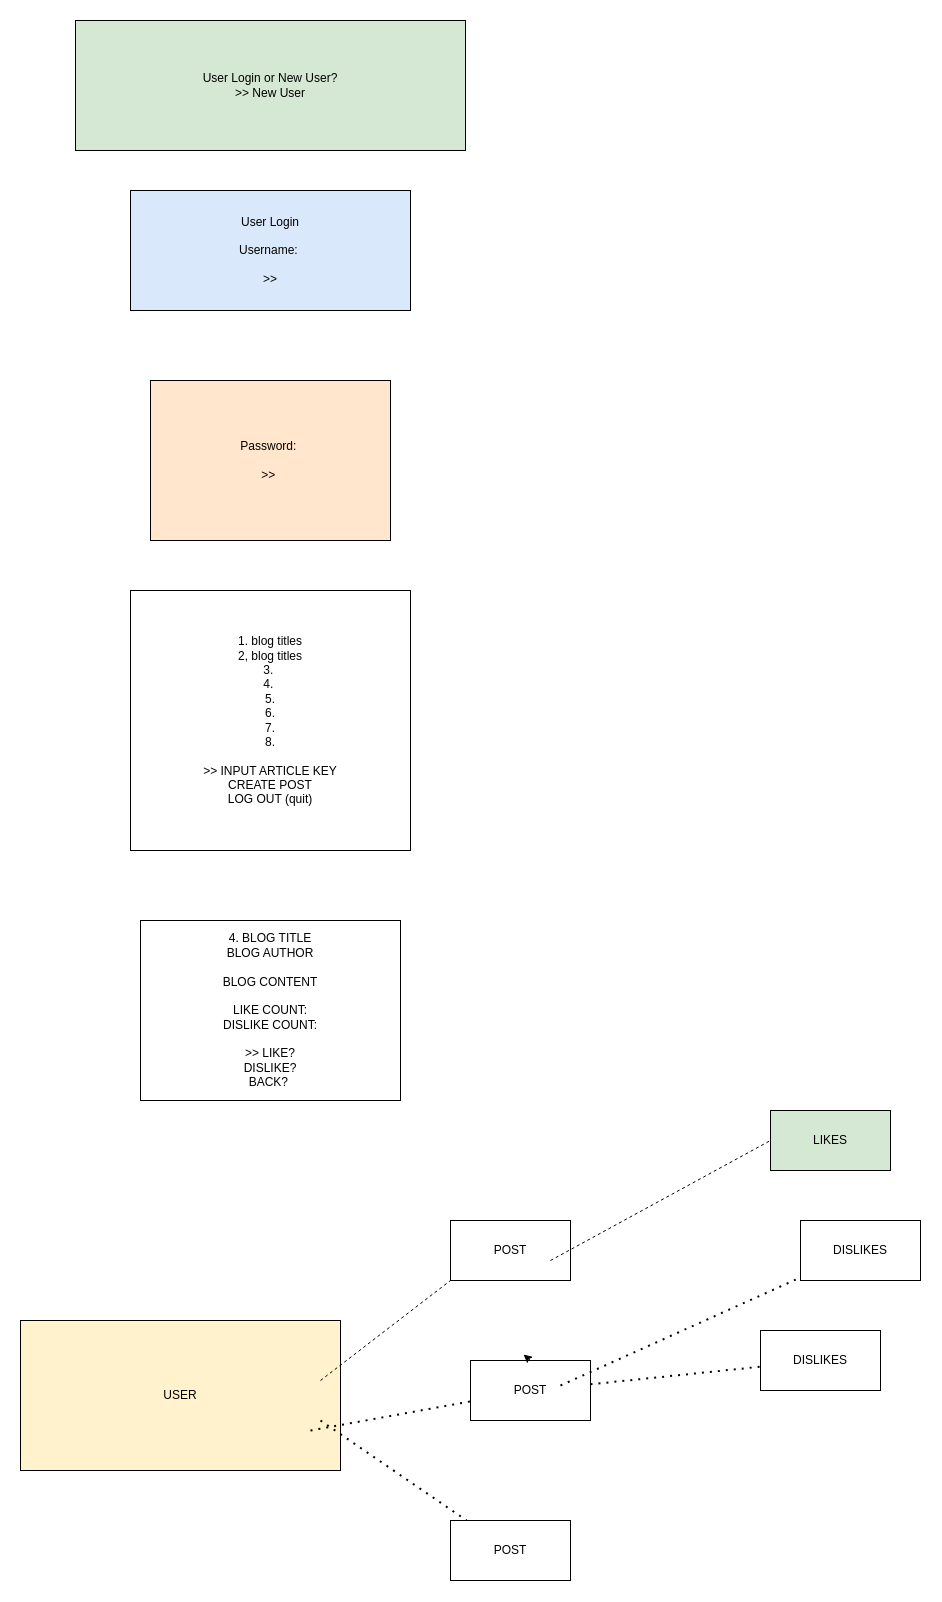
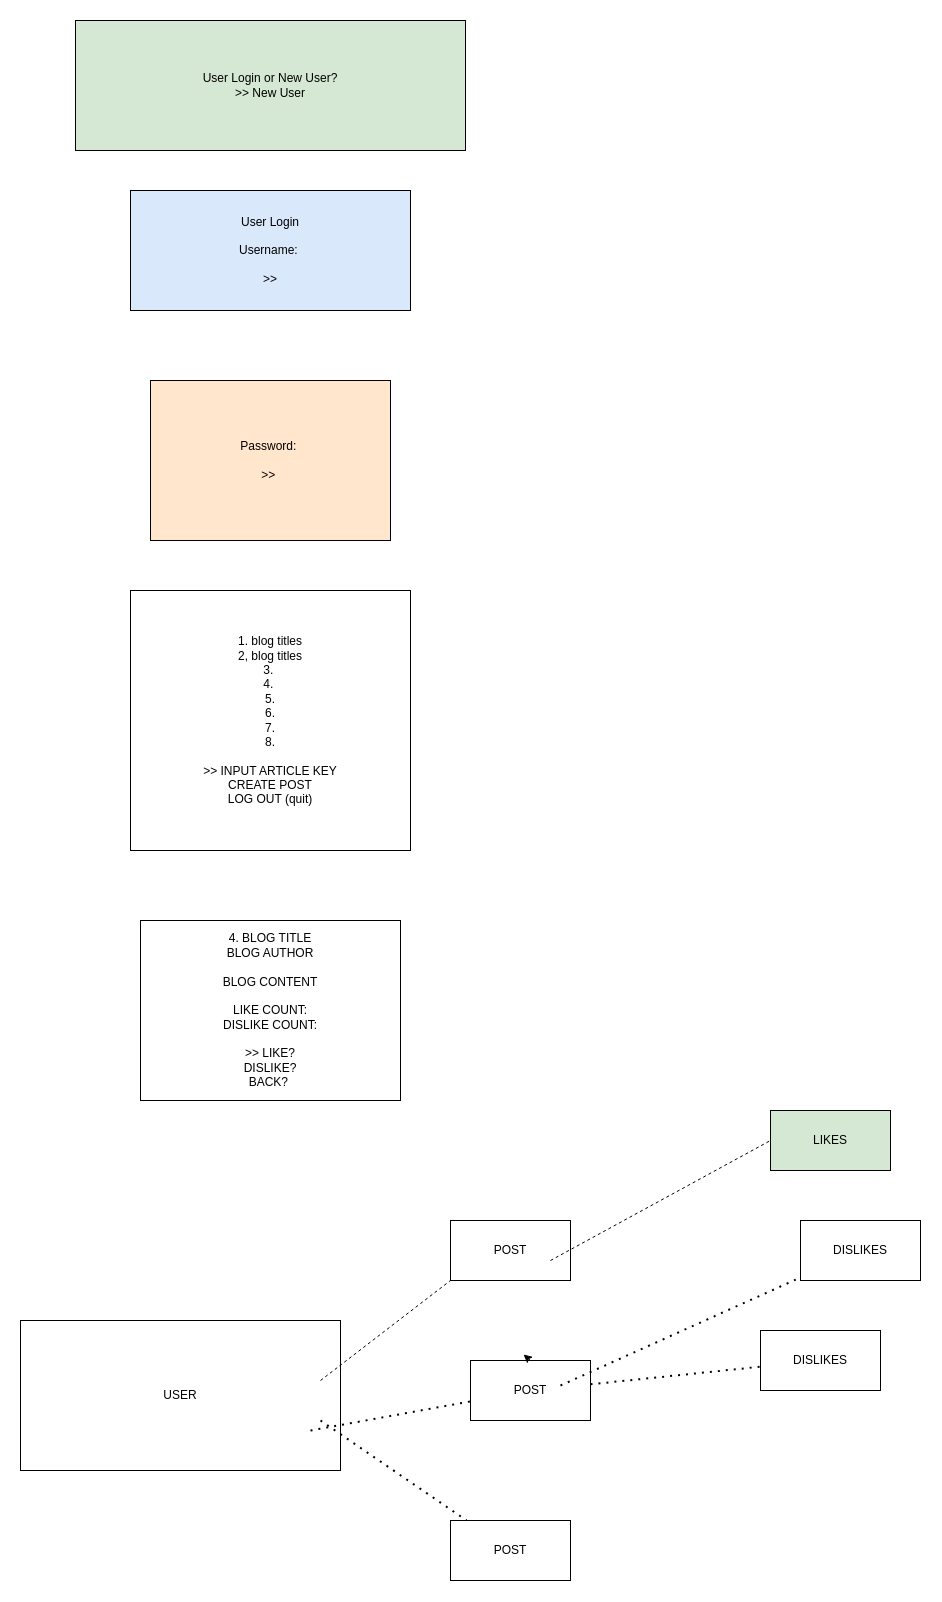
  <mxCell id="0" />
  <mxCell id="1" parent="0" />
  <mxCell id="2" value="User Login or New User?&lt;br&gt;&amp;gt;&amp;gt; New User" style="rounded=0;whiteSpace=wrap;html=1;fillColor=#d5e8d4;" parent="1" vertex="1"><mxGeometry x="75" y="20" width="390" height="130" as="geometry" /></mxCell>
  <mxCell id="3" value="User Login&lt;br&gt;&lt;br&gt;Username:&amp;nbsp;&lt;br&gt;&lt;br&gt;&amp;gt;&amp;gt;" style="rounded=0;whiteSpace=wrap;html=1;fillColor=#dae8fc;" parent="1" vertex="1"><mxGeometry x="130" y="190" width="280" height="120" as="geometry" /></mxCell>
  <mxCell id="4" value="Password:&amp;nbsp;&lt;br&gt;&lt;br&gt;&amp;gt;&amp;gt;&amp;nbsp;" style="rounded=0;whiteSpace=wrap;html=1;fillColor=#ffe6cc;" parent="1" vertex="1"><mxGeometry x="150" y="380" width="240" height="160" as="geometry" /></mxCell>
  <mxCell id="5" value="1. blog titles&lt;br&gt;2, blog titles&lt;br&gt;3.&amp;nbsp;&lt;br&gt;4.&amp;nbsp;&lt;br&gt;5.&lt;br&gt;6.&lt;br&gt;7.&lt;br&gt;8.&lt;br&gt;&lt;br&gt;&amp;gt;&amp;gt; INPUT ARTICLE KEY&lt;br&gt;CREATE POST&lt;br&gt;LOG OUT (quit)" style="rounded=0;whiteSpace=wrap;html=1;" parent="1" vertex="1"><mxGeometry x="130" y="590" width="280" height="260" as="geometry" /></mxCell>
  <mxCell id="6" value="4. BLOG TITLE&lt;br&gt;BLOG AUTHOR&lt;br&gt;&lt;br&gt;BLOG CONTENT&lt;br&gt;&lt;br&gt;LIKE COUNT:&lt;br&gt;DISLIKE COUNT:&lt;br&gt;&lt;br&gt;&amp;gt;&amp;gt; LIKE?&lt;br&gt;DISLIKE?&lt;br&gt;BACK?&amp;nbsp;" style="rounded=0;whiteSpace=wrap;html=1;" parent="1" vertex="1"><mxGeometry x="140" y="920" width="260" height="180" as="geometry" /></mxCell>
- <mxCell id="7" value="USER" style="rounded=0;whiteSpace=wrap;html=1;fillColor=#fff2cc;" parent="1" vertex="1"><mxGeometry x="20" y="1320" width="320" height="150" as="geometry" /></mxCell>
+ <mxCell id="7" value="USER" style="rounded=0;whiteSpace=wrap;html=1;" parent="1" vertex="1"><mxGeometry x="20" y="1320" width="320" height="150" as="geometry" /></mxCell>
  <mxCell id="8" value="POST" style="rounded=0;whiteSpace=wrap;html=1;" parent="1" vertex="1"><mxGeometry x="450" y="1220" width="120" height="60" as="geometry" /></mxCell>
  <mxCell id="9" value="POST" style="rounded=0;whiteSpace=wrap;html=1;" parent="1" vertex="1"><mxGeometry x="470" y="1360" width="120" height="60" as="geometry" /></mxCell>
  <mxCell id="10" value="POST" style="rounded=0;whiteSpace=wrap;html=1;" parent="1" vertex="1"><mxGeometry x="450" y="1520" width="120" height="60" as="geometry" /></mxCell>
  <mxCell id="11" value="DISLIKES" style="rounded=0;whiteSpace=wrap;html=1;" parent="1" vertex="1"><mxGeometry x="760" y="1330" width="120" height="60" as="geometry" /></mxCell>
  <mxCell id="12" value="DISLIKES" style="rounded=0;whiteSpace=wrap;html=1;" parent="1" vertex="1"><mxGeometry x="800" y="1220" width="120" height="60" as="geometry" /></mxCell>
  <mxCell id="13" value="LIKES" style="rounded=0;whiteSpace=wrap;html=1;fillColor=#d5e8d4;" parent="1" vertex="1"><mxGeometry x="770" y="1110" width="120" height="60" as="geometry" /></mxCell>
  <mxCell id="14" style="edgeStyle=none;html=1;exitX=0.5;exitY=0;exitDx=0;exitDy=0;entryX=0.442;entryY=-0.1;entryDx=0;entryDy=0;entryPerimeter=0;" parent="1" source="9" target="9" edge="1"><mxGeometry relative="1" as="geometry" /></mxCell>
  <mxCell id="15" value="" style="endArrow=none;dashed=1;html=1;entryX=0;entryY=0.5;entryDx=0;entryDy=0;" parent="1" target="13" edge="1"><mxGeometry width="50" height="50" relative="1" as="geometry"><mxPoint x="550" y="1260" as="sourcePoint" /><mxPoint x="600" y="1210" as="targetPoint" /></mxGeometry></mxCell>
  <mxCell id="16" value="" style="endArrow=none;dashed=1;html=1;dashPattern=1 3;strokeWidth=2;" parent="1" target="12" edge="1"><mxGeometry width="50" height="50" relative="1" as="geometry"><mxPoint x="560" y="1385" as="sourcePoint" /><mxPoint x="610" y="1335" as="targetPoint" /></mxGeometry></mxCell>
  <mxCell id="17" value="" style="endArrow=none;dashed=1;html=1;dashPattern=1 3;strokeWidth=2;" parent="1" source="9" target="11" edge="1"><mxGeometry width="50" height="50" relative="1" as="geometry"><mxPoint x="570" y="1430" as="sourcePoint" /><mxPoint x="620" y="1380" as="targetPoint" /></mxGeometry></mxCell>
  <mxCell id="18" value="" style="endArrow=none;dashed=1;html=1;entryX=0;entryY=1;entryDx=0;entryDy=0;" parent="1" target="8" edge="1"><mxGeometry width="50" height="50" relative="1" as="geometry"><mxPoint x="320" y="1380" as="sourcePoint" /><mxPoint x="370" y="1330" as="targetPoint" /></mxGeometry></mxCell>
  <mxCell id="19" value="" style="endArrow=none;dashed=1;html=1;dashPattern=1 3;strokeWidth=2;" parent="1" target="9" edge="1"><mxGeometry width="50" height="50" relative="1" as="geometry"><mxPoint x="310" y="1430" as="sourcePoint" /><mxPoint x="360" y="1380" as="targetPoint" /></mxGeometry></mxCell>
  <mxCell id="20" value="" style="endArrow=none;dashed=1;html=1;dashPattern=1 3;strokeWidth=2;" parent="1" target="10" edge="1"><mxGeometry width="50" height="50" relative="1" as="geometry"><mxPoint x="320" y="1420" as="sourcePoint" /><mxPoint x="370" y="1370" as="targetPoint" /></mxGeometry></mxCell>
